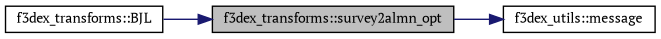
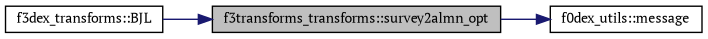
  digraph {
    fontname="PT Serif"
    rankdir=LR
    node [color=black fillcolor=white fontname="PT Serif" fontsize=10 shape=record style=filled]
    edge [color=midnightblue fontname="PT Serif" fontsize=10 labelfontname=Helvetica labelfontsize=10 style=solid]
-   n1 [fillcolor=grey75 fontcolor=black height=0.2 label="f3dex_transforms::survey2almn_opt" width=0.4]
-   n2 [height=0.2 label="f3dex_utils::message" width=0.4]
+   n1 [fillcolor=grey75 fontcolor=black height=0.2 label="f3transforms_transforms::survey2almn_opt" width=0.4]
+   n2 [height=0.2 label="f0dex_utils::message" width=0.4]
    n3 [height=0.2 label="f3dex_transforms::BJL" width=0.4]
    n1 -> n2
    n3 -> n1
  }
